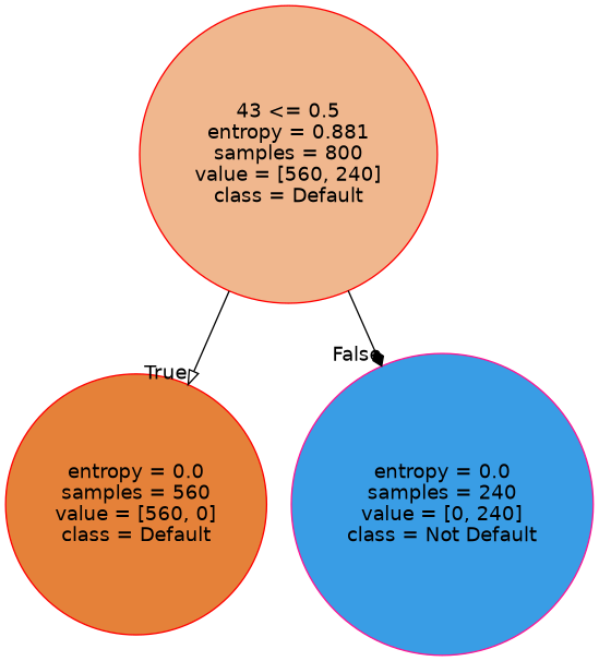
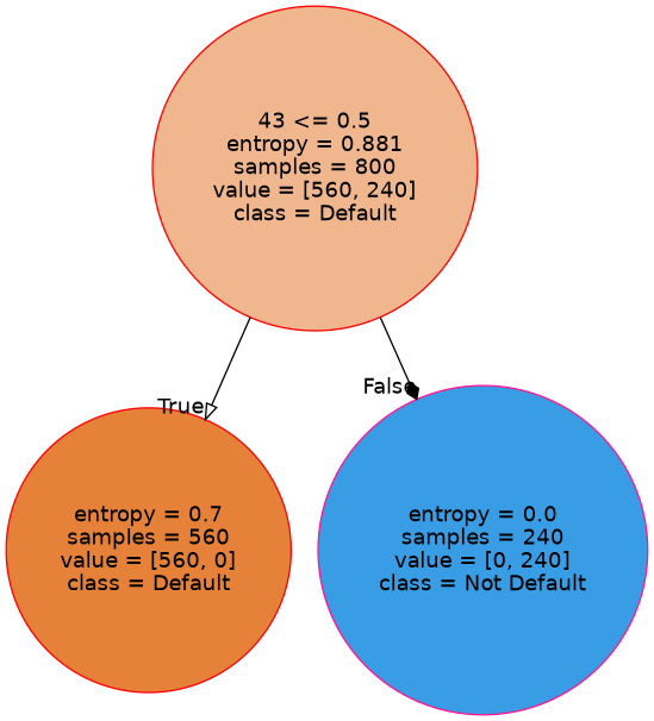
  digraph {
    node [color=red fontname=helvetica shape=circle style="filled, rounded"]
    edge [fontname=helvetica labeldistance=2.5]
    n1 [fillcolor="#f0b78e" label="43 <= 0.5\nentropy = 0.881\nsamples = 800\nvalue = [560, 240]\nclass = Default"]
-   n2 [fillcolor="#e58139" label="entropy = 0.0\nsamples = 560\nvalue = [560, 0]\nclass = Default"]
+   n2 [fillcolor="#e58139" label="entropy = 0.7\nsamples = 560\nvalue = [560, 0]\nclass = Default"]
    n3 [color=deeppink fillcolor="#399de5" label="entropy = 0.0\nsamples = 240\nvalue = [0, 240]\nclass = Not Default"]
    n1 -> n2 [headlabel=True labelangle=45 arrowhead=onormal]
    n1 -> n3 [headlabel=False labelangle=-45 arrowhead=diamond]
  }
